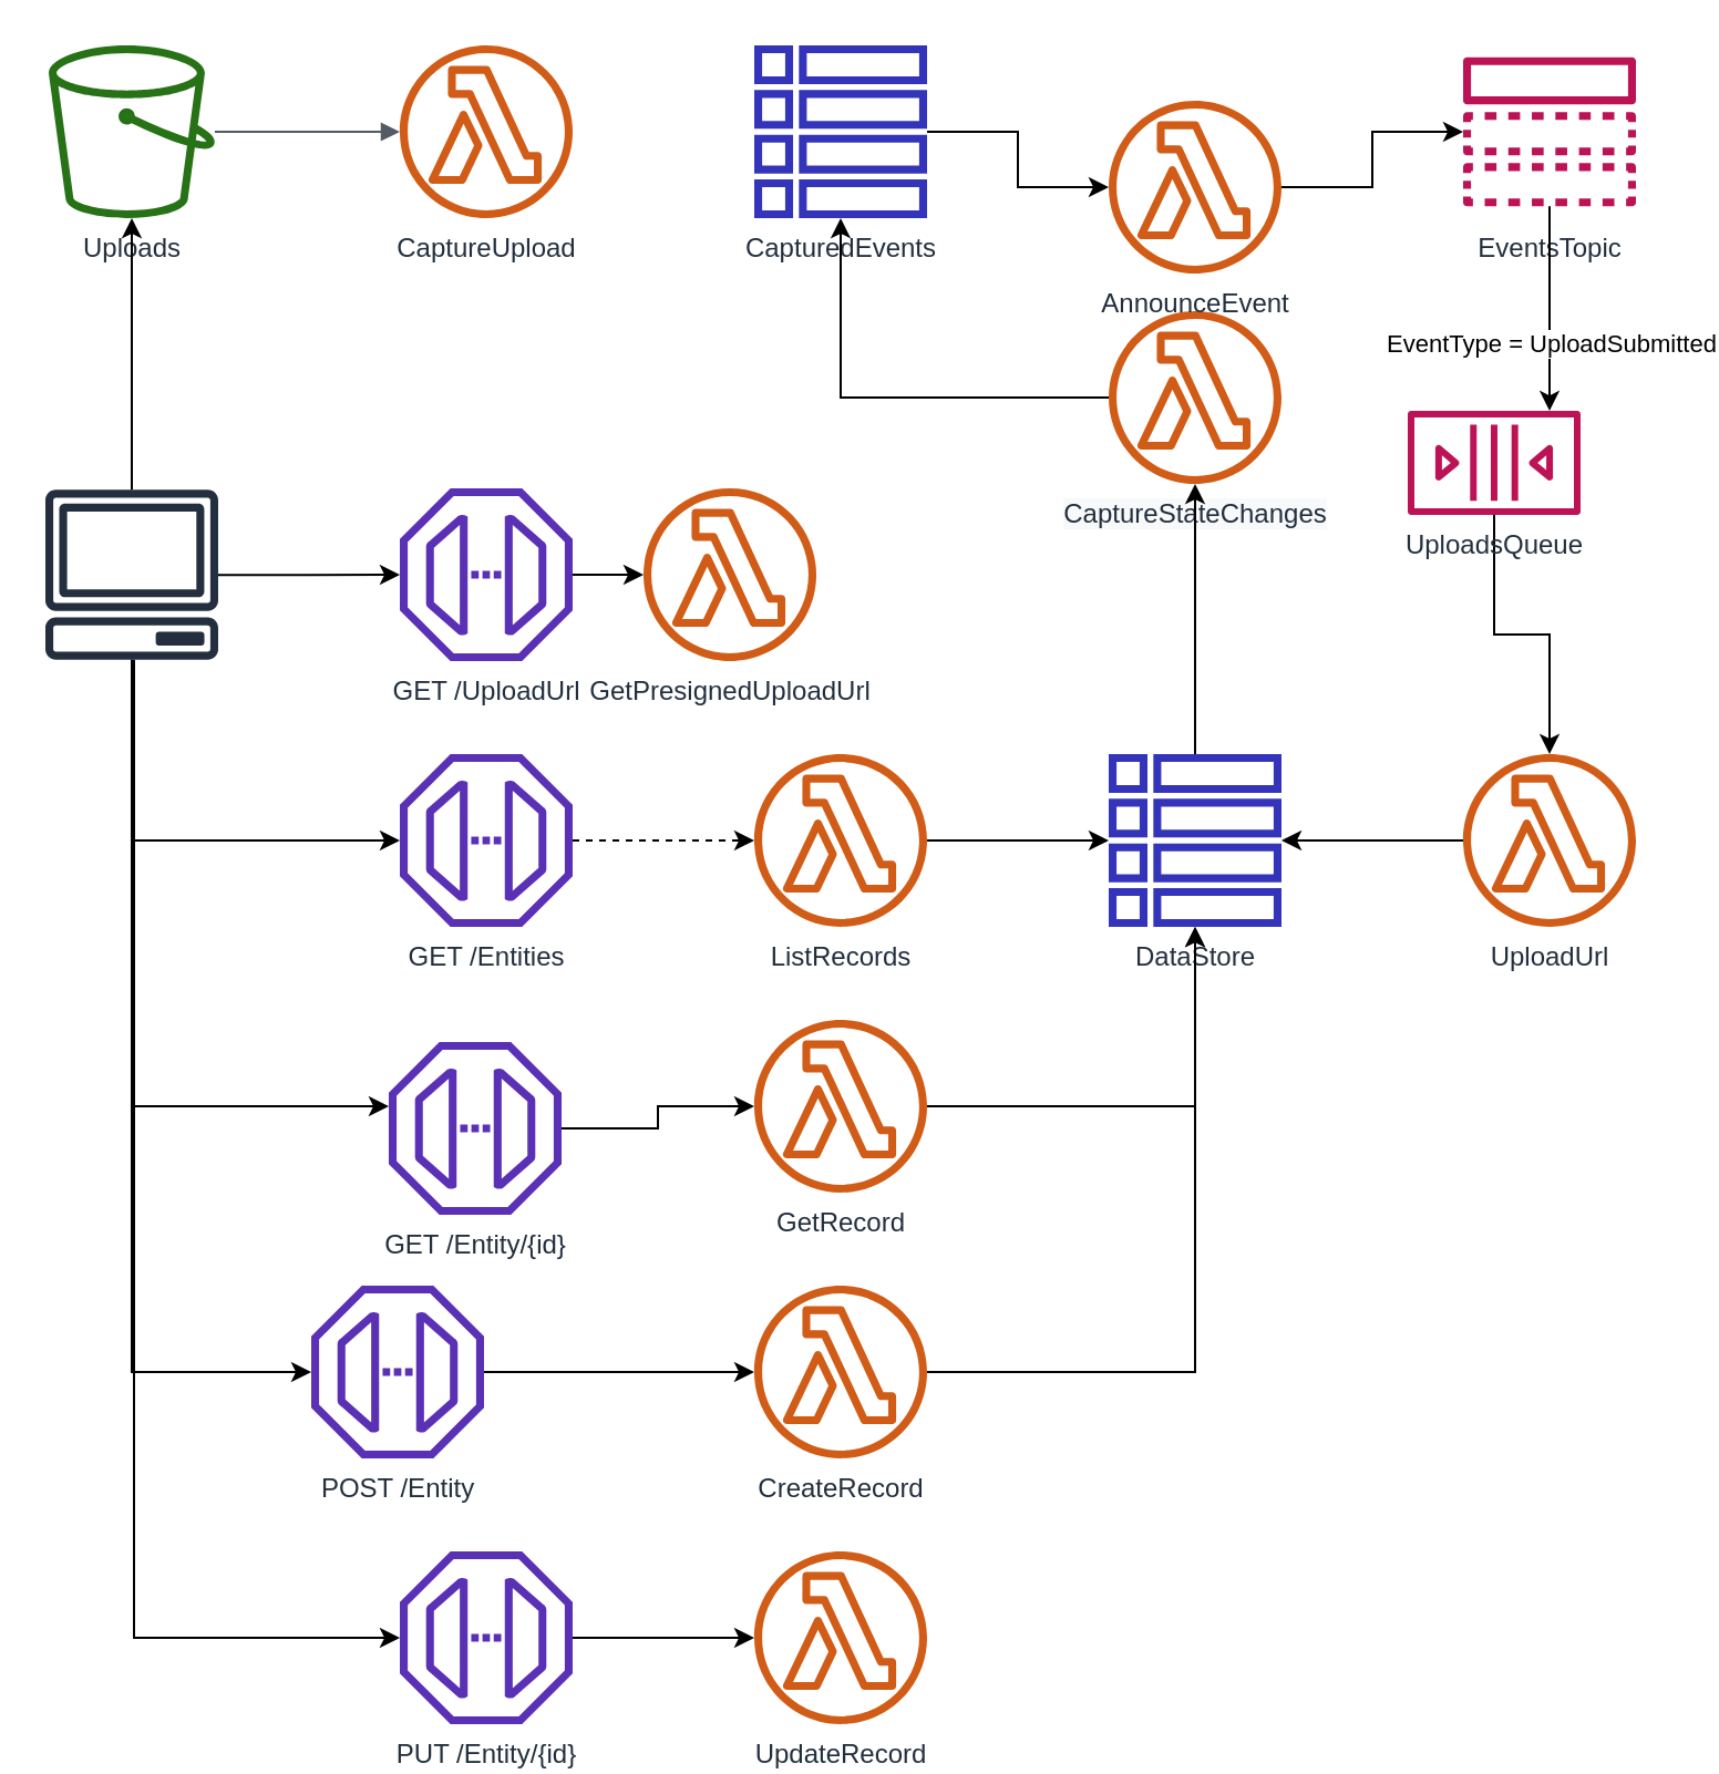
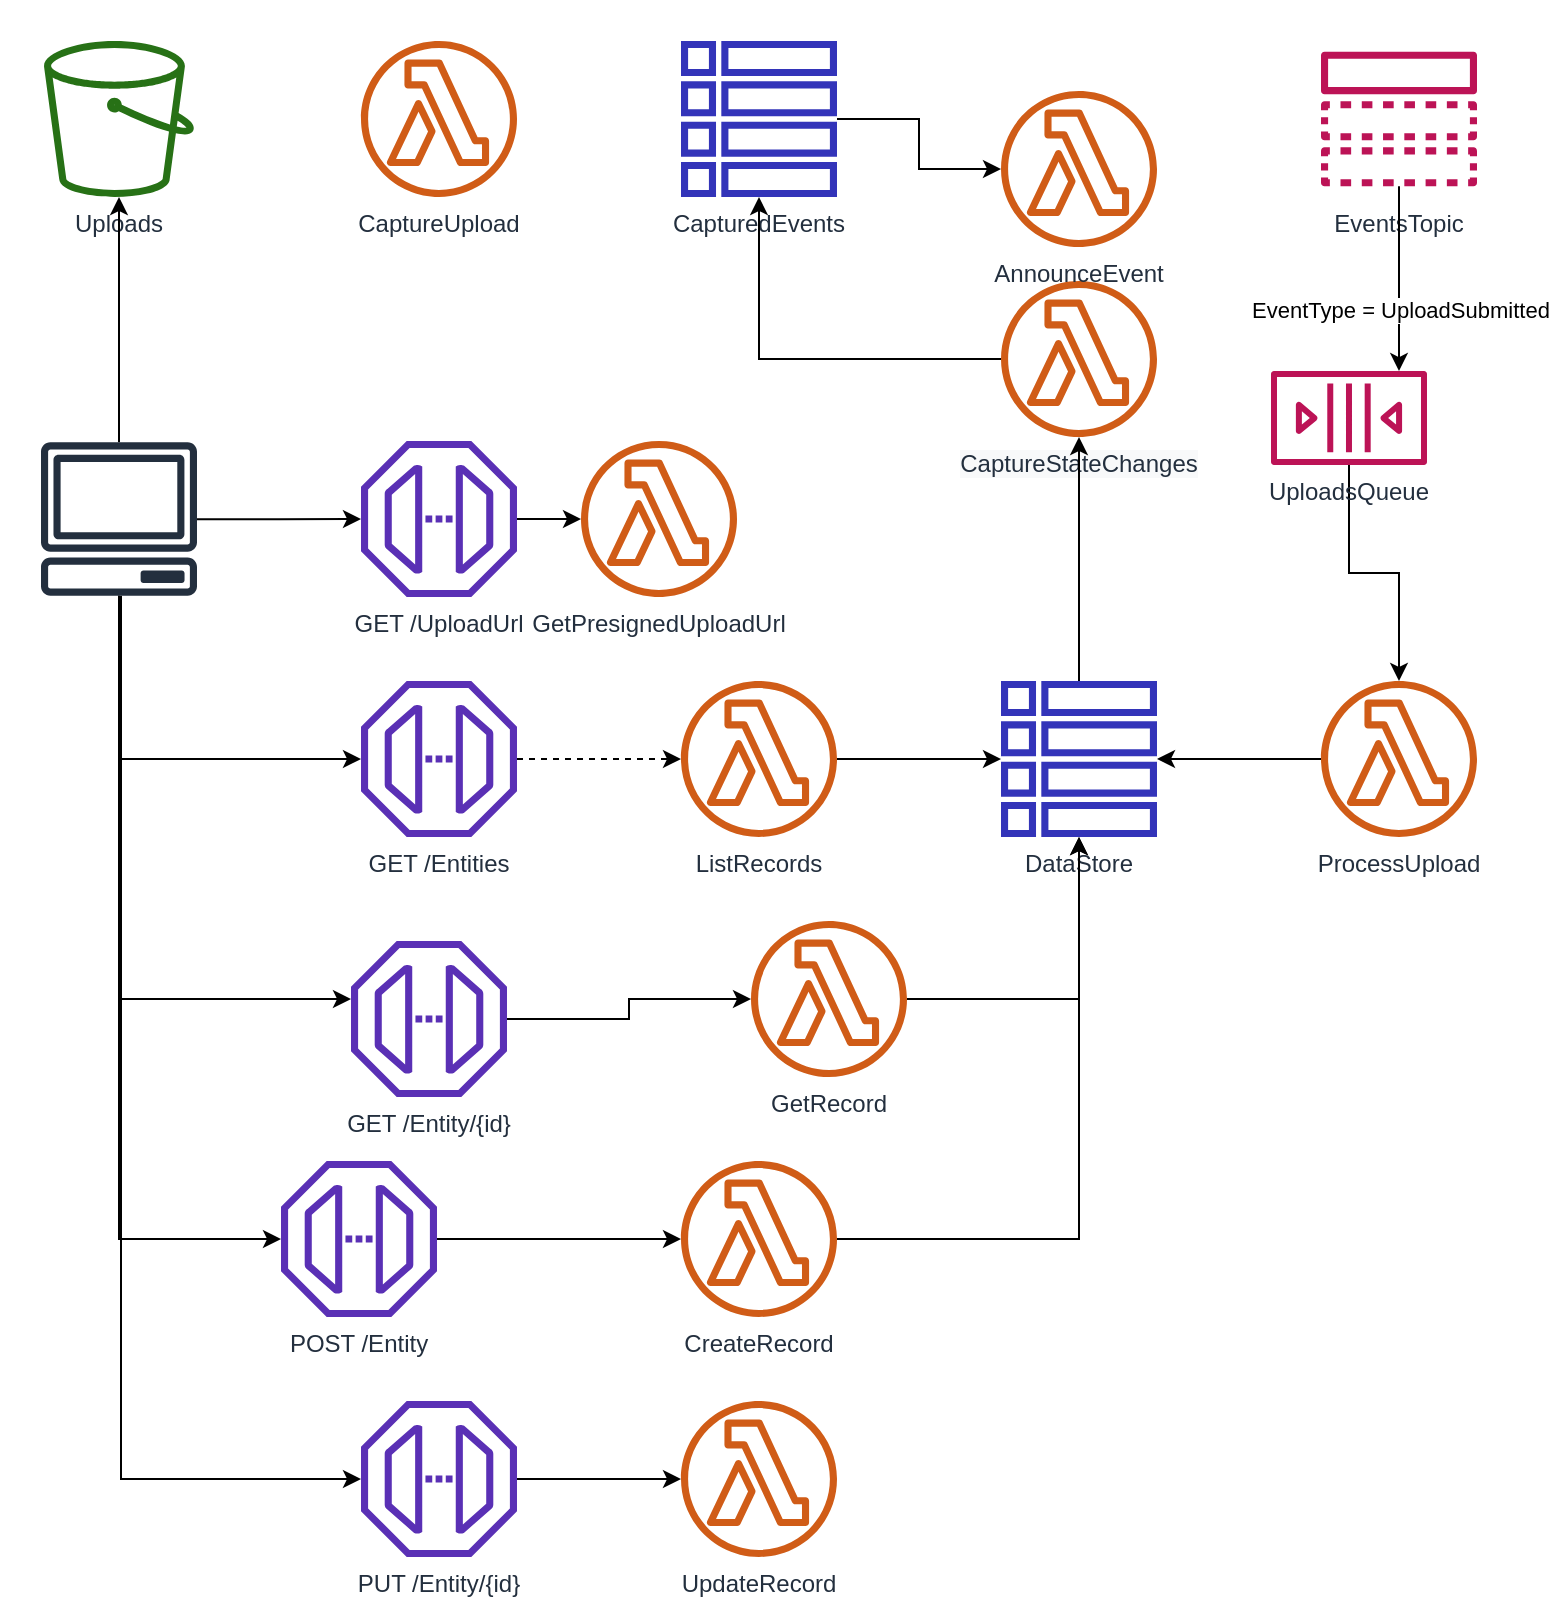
  <mxCell id="0" />
  <mxCell id="1" parent="0" />
  <mxCell id="2" value="&lt;span&gt;Uploads&lt;/span&gt;" style="outlineConnect=0;fontColor=#232F3E;gradientColor=none;fillColor=#277116;strokeColor=none;dashed=0;verticalLabelPosition=bottom;verticalAlign=top;align=center;html=1;fontSize=12;fontStyle=0;pointerEvents=1;shape=mxgraph.aws4.bucket;" parent="1" vertex="1"><mxGeometry x="20" y="20" width="78" height="78" as="geometry" /></mxCell>
  <mxCell id="3" style="edgeStyle=orthogonalEdgeStyle;rounded=0;orthogonalLoop=1;jettySize=auto;html=1;startArrow=none;startFill=0;" parent="1" source="4" target="5" edge="1"><mxGeometry relative="1" as="geometry"><Array as="points"><mxPoint x="610" y="379" /><mxPoint x="610" y="379" /></Array></mxGeometry></mxCell>
- <mxCell id="4" value="&lt;span&gt;UploadUrl&lt;/span&gt;" style="outlineConnect=0;fontColor=#232F3E;gradientColor=none;fillColor=#D05C17;strokeColor=none;dashed=0;verticalLabelPosition=bottom;verticalAlign=top;align=center;html=1;fontSize=12;fontStyle=0;aspect=fixed;pointerEvents=1;shape=mxgraph.aws4.lambda_function;" parent="1" vertex="1"><mxGeometry x="660" y="340" width="78" height="78" as="geometry" /></mxCell>
+ <mxCell id="4" value="&lt;span&gt;ProcessUpload&lt;/span&gt;" style="outlineConnect=0;fontColor=#232F3E;gradientColor=none;fillColor=#D05C17;strokeColor=none;dashed=0;verticalLabelPosition=bottom;verticalAlign=top;align=center;html=1;fontSize=12;fontStyle=0;aspect=fixed;pointerEvents=1;shape=mxgraph.aws4.lambda_function;" parent="1" vertex="1"><mxGeometry x="660" y="340" width="78" height="78" as="geometry" /></mxCell>
  <mxCell id="5" value="DataStore" style="outlineConnect=0;fontColor=#232F3E;gradientColor=none;fillColor=#3334B9;strokeColor=none;dashed=0;verticalLabelPosition=bottom;verticalAlign=top;align=center;html=1;fontSize=12;fontStyle=0;aspect=fixed;pointerEvents=1;shape=mxgraph.aws4.table;" parent="1" vertex="1"><mxGeometry x="500" y="340" width="78" height="78" as="geometry" /></mxCell>
  <mxCell id="6" style="edgeStyle=orthogonalEdgeStyle;rounded=0;orthogonalLoop=1;jettySize=auto;html=1;startArrow=none;startFill=0;dashed=1;" parent="1" source="7" target="12" edge="1"><mxGeometry relative="1" as="geometry" /></mxCell>
  <mxCell id="7" value="&lt;span&gt;GET /Entities&lt;/span&gt;" style="outlineConnect=0;fontColor=#232F3E;gradientColor=none;fillColor=#5A30B5;strokeColor=none;dashed=0;verticalLabelPosition=bottom;verticalAlign=top;align=center;html=1;fontSize=12;fontStyle=0;aspect=fixed;pointerEvents=1;shape=mxgraph.aws4.endpoint;" parent="1" vertex="1"><mxGeometry x="180" y="340" width="78" height="78" as="geometry" /></mxCell>
- <mxCell id="8" value="" style="edgeStyle=orthogonalEdgeStyle;html=1;endArrow=block;elbow=vertical;startArrow=none;endFill=1;strokeColor=#545B64;rounded=0;" parent="1" source="2" target="25" edge="1"><mxGeometry width="100" relative="1" as="geometry"><mxPoint x="487" y="194" as="sourcePoint" /><mxPoint x="587" y="194" as="targetPoint" /></mxGeometry></mxCell>
  <mxCell id="9" style="edgeStyle=orthogonalEdgeStyle;rounded=0;orthogonalLoop=1;jettySize=auto;html=1;startArrow=none;startFill=0;" parent="1" source="10" target="14" edge="1"><mxGeometry relative="1" as="geometry" /></mxCell>
  <mxCell id="10" value="&lt;span&gt;GET /Entity/{id}&lt;/span&gt;" style="outlineConnect=0;fontColor=#232F3E;gradientColor=none;fillColor=#5A30B5;strokeColor=none;dashed=0;verticalLabelPosition=bottom;verticalAlign=top;align=center;html=1;fontSize=12;fontStyle=0;aspect=fixed;pointerEvents=1;shape=mxgraph.aws4.endpoint;" parent="1" vertex="1"><mxGeometry x="175" y="470" width="78" height="78" as="geometry" /></mxCell>
  <mxCell id="11" style="edgeStyle=orthogonalEdgeStyle;rounded=0;orthogonalLoop=1;jettySize=auto;html=1;startArrow=none;startFill=0;" parent="1" source="12" target="5" edge="1"><mxGeometry relative="1" as="geometry" /></mxCell>
  <mxCell id="12" value="ListRecords" style="outlineConnect=0;fontColor=#232F3E;gradientColor=none;fillColor=#D05C17;strokeColor=none;dashed=0;verticalLabelPosition=bottom;verticalAlign=top;align=center;html=1;fontSize=12;fontStyle=0;aspect=fixed;pointerEvents=1;shape=mxgraph.aws4.lambda_function;" parent="1" vertex="1"><mxGeometry x="340" y="340" width="78" height="78" as="geometry" /></mxCell>
  <mxCell id="13" style="edgeStyle=orthogonalEdgeStyle;rounded=0;orthogonalLoop=1;jettySize=auto;html=1;startArrow=none;startFill=0;" parent="1" source="14" target="5" edge="1"><mxGeometry relative="1" as="geometry" /></mxCell>
- <mxCell id="14" value="GetRecord" style="outlineConnect=0;fontColor=#232F3E;gradientColor=none;fillColor=#D05C17;strokeColor=none;dashed=0;verticalLabelPosition=bottom;verticalAlign=top;align=center;html=1;fontSize=12;fontStyle=0;aspect=fixed;pointerEvents=1;shape=mxgraph.aws4.lambda_function;" parent="1" vertex="1"><mxGeometry x="340" y="460" width="78" height="78" as="geometry" /></mxCell>
+ <mxCell id="14" value="GetRecord" style="outlineConnect=0;fontColor=#232F3E;gradientColor=none;fillColor=#D05C17;strokeColor=none;dashed=0;verticalLabelPosition=bottom;verticalAlign=top;align=center;html=1;fontSize=12;fontStyle=0;aspect=fixed;pointerEvents=1;shape=mxgraph.aws4.lambda_function;" parent="1" vertex="1"><mxGeometry x="375" y="460" width="78" height="78" as="geometry" /></mxCell>
  <mxCell id="15" style="edgeStyle=orthogonalEdgeStyle;rounded=0;orthogonalLoop=1;jettySize=auto;html=1;startArrow=none;startFill=0;" parent="1" source="21" target="2" edge="1"><mxGeometry relative="1" as="geometry" /></mxCell>
  <mxCell id="16" style="edgeStyle=orthogonalEdgeStyle;rounded=0;orthogonalLoop=1;jettySize=auto;html=1;startArrow=none;startFill=0;" parent="1" source="21" target="24" edge="1"><mxGeometry relative="1" as="geometry" /></mxCell>
  <mxCell id="17" style="edgeStyle=orthogonalEdgeStyle;rounded=0;orthogonalLoop=1;jettySize=auto;html=1;startArrow=none;startFill=0;" parent="1" source="21" target="7" edge="1"><mxGeometry relative="1" as="geometry"><Array as="points"><mxPoint x="59" y="379" /></Array></mxGeometry></mxCell>
  <mxCell id="18" style="edgeStyle=orthogonalEdgeStyle;rounded=0;orthogonalLoop=1;jettySize=auto;html=1;startArrow=none;startFill=0;" parent="1" source="21" target="10" edge="1"><mxGeometry relative="1" as="geometry"><Array as="points"><mxPoint x="59" y="499" /></Array></mxGeometry></mxCell>
  <mxCell id="19" style="edgeStyle=orthogonalEdgeStyle;rounded=0;orthogonalLoop=1;jettySize=auto;html=1;startArrow=none;startFill=0;" parent="1" source="21" target="39" edge="1"><mxGeometry relative="1" as="geometry"><Array as="points"><mxPoint x="59" y="619" /></Array></mxGeometry></mxCell>
  <mxCell id="20" style="edgeStyle=orthogonalEdgeStyle;rounded=0;orthogonalLoop=1;jettySize=auto;html=1;startArrow=none;startFill=0;" parent="1" source="21" target="43" edge="1"><mxGeometry relative="1" as="geometry"><Array as="points"><mxPoint x="60" y="739" /></Array></mxGeometry></mxCell>
  <mxCell id="21" value="" style="outlineConnect=0;fontColor=#232F3E;gradientColor=none;fillColor=#232F3E;strokeColor=none;dashed=0;verticalLabelPosition=bottom;verticalAlign=top;align=center;html=1;fontSize=12;fontStyle=0;pointerEvents=1;shape=mxgraph.aws4.client;" parent="1" vertex="1"><mxGeometry x="20" y="220" width="78" height="78" as="geometry" /></mxCell>
  <mxCell id="22" value="&lt;span style=&quot;text-align: left&quot;&gt;GetPresignedUploadUrl&lt;/span&gt;" style="outlineConnect=0;fontColor=#232F3E;gradientColor=none;fillColor=#D05C17;strokeColor=none;dashed=0;verticalLabelPosition=bottom;verticalAlign=top;align=center;html=1;fontSize=12;fontStyle=0;aspect=fixed;pointerEvents=1;shape=mxgraph.aws4.lambda_function;" parent="1" vertex="1"><mxGeometry x="290" y="220" width="78" height="78" as="geometry" /></mxCell>
  <mxCell id="23" style="edgeStyle=orthogonalEdgeStyle;rounded=0;orthogonalLoop=1;jettySize=auto;html=1;startArrow=none;startFill=0;" parent="1" source="24" target="22" edge="1"><mxGeometry relative="1" as="geometry" /></mxCell>
  <mxCell id="24" value="GET /UploadUrl" style="outlineConnect=0;fontColor=#232F3E;gradientColor=none;fillColor=#5A30B5;strokeColor=none;dashed=0;verticalLabelPosition=bottom;verticalAlign=top;align=center;html=1;fontSize=12;fontStyle=0;aspect=fixed;pointerEvents=1;shape=mxgraph.aws4.endpoint;" parent="1" vertex="1"><mxGeometry x="180" y="220" width="78" height="78" as="geometry" /></mxCell>
  <mxCell id="25" value="&lt;span&gt;CaptureUpload&lt;/span&gt;" style="outlineConnect=0;fontColor=#232F3E;gradientColor=none;fillColor=#D05C17;strokeColor=none;dashed=0;verticalLabelPosition=bottom;verticalAlign=top;align=center;html=1;fontSize=12;fontStyle=0;aspect=fixed;pointerEvents=1;shape=mxgraph.aws4.lambda_function;" parent="1" vertex="1"><mxGeometry x="180" y="20" width="78" height="78" as="geometry" /></mxCell>
- <mxCell id="26" style="edgeStyle=orthogonalEdgeStyle;rounded=0;orthogonalLoop=1;jettySize=auto;html=1;startArrow=none;startFill=0;" parent="1" source="32" target="30" edge="1"><mxGeometry relative="1" as="geometry" /></mxCell>
  <mxCell id="27" style="edgeStyle=orthogonalEdgeStyle;rounded=0;orthogonalLoop=1;jettySize=auto;html=1;startArrow=none;startFill=0;" parent="1" source="28" target="32" edge="1"><mxGeometry relative="1" as="geometry" /></mxCell>
  <mxCell id="28" value="&lt;span&gt;CapturedEvents&lt;/span&gt;" style="outlineConnect=0;fontColor=#232F3E;gradientColor=none;fillColor=#3334B9;strokeColor=none;dashed=0;verticalLabelPosition=bottom;verticalAlign=top;align=center;html=1;fontSize=12;fontStyle=0;aspect=fixed;pointerEvents=1;shape=mxgraph.aws4.table;" parent="1" vertex="1"><mxGeometry x="340" y="20" width="78" height="78" as="geometry" /></mxCell>
  <mxCell id="29" style="edgeStyle=orthogonalEdgeStyle;rounded=0;orthogonalLoop=1;jettySize=auto;html=1;startArrow=none;startFill=0;" parent="1" source="35" target="4" edge="1"><mxGeometry relative="1" as="geometry"><Array as="points" /></mxGeometry></mxCell>
  <mxCell id="30" value="&lt;span&gt;EventsTopic&lt;/span&gt;" style="outlineConnect=0;fontColor=#232F3E;gradientColor=none;fillColor=#BC1356;strokeColor=none;dashed=0;verticalLabelPosition=bottom;verticalAlign=top;align=center;html=1;fontSize=12;fontStyle=0;pointerEvents=1;shape=mxgraph.aws4.topic;" parent="1" vertex="1"><mxGeometry x="660" y="20" width="78" height="78" as="geometry" /></mxCell>
  <mxCell id="31" value="&lt;span style=&quot;font-family: &amp;#34;helvetica&amp;#34; ; font-size: 12px ; font-style: normal ; font-weight: 400 ; letter-spacing: normal ; text-align: center ; text-indent: 0px ; text-transform: none ; word-spacing: 0px ; background-color: rgb(248 , 249 , 250) ; float: none ; display: inline&quot;&gt;CaptureStateChanges&lt;/span&gt;&lt;br&gt;" style="outlineConnect=0;fontColor=#232F3E;gradientColor=none;fillColor=#D05C17;strokeColor=none;dashed=0;verticalLabelPosition=bottom;verticalAlign=top;align=center;html=1;fontSize=12;fontStyle=0;aspect=fixed;pointerEvents=1;shape=mxgraph.aws4.lambda_function;" parent="1" vertex="1"><mxGeometry x="500" y="140" width="78" height="78" as="geometry" /></mxCell>
  <mxCell id="32" value="AnnounceEvent" style="outlineConnect=0;fontColor=#232F3E;gradientColor=none;fillColor=#D05C17;strokeColor=none;dashed=0;verticalLabelPosition=bottom;verticalAlign=top;align=center;html=1;fontSize=12;fontStyle=0;aspect=fixed;pointerEvents=1;shape=mxgraph.aws4.lambda_function;" parent="1" vertex="1"><mxGeometry x="500" y="45" width="78" height="78" as="geometry" /></mxCell>
  <mxCell id="33" style="edgeStyle=orthogonalEdgeStyle;rounded=0;orthogonalLoop=1;jettySize=auto;html=1;startArrow=none;startFill=0;" parent="1" source="31" target="28" edge="1"><mxGeometry relative="1" as="geometry"><mxPoint x="1419" y="237" as="sourcePoint" /><mxPoint x="577.41" y="139" as="targetPoint" /></mxGeometry></mxCell>
  <mxCell id="34" style="edgeStyle=orthogonalEdgeStyle;rounded=0;orthogonalLoop=1;jettySize=auto;html=1;startArrow=none;startFill=0;" parent="1" source="5" target="31" edge="1"><mxGeometry relative="1" as="geometry"><mxPoint x="1017.91" y="459" as="sourcePoint" /><mxPoint x="1139" y="380" as="targetPoint" /></mxGeometry></mxCell>
  <mxCell id="35" value="UploadsQueue" style="outlineConnect=0;fontColor=#232F3E;gradientColor=none;fillColor=#BC1356;strokeColor=none;dashed=0;verticalLabelPosition=bottom;verticalAlign=top;align=center;html=1;fontSize=12;fontStyle=0;aspect=fixed;pointerEvents=1;shape=mxgraph.aws4.queue;" parent="1" vertex="1"><mxGeometry x="635" y="185" width="78" height="47" as="geometry" /></mxCell>
  <mxCell id="36" style="edgeStyle=orthogonalEdgeStyle;rounded=0;orthogonalLoop=1;jettySize=auto;html=1;startArrow=none;startFill=0;" parent="1" source="30" target="35" edge="1"><mxGeometry relative="1" as="geometry"><mxPoint x="699" y="92.625" as="sourcePoint" /><mxPoint x="618" y="219" as="targetPoint" /><Array as="points"><mxPoint x="699" y="219" /></Array></mxGeometry></mxCell>
  <mxCell id="37" value="EventType = UploadSubmitted" style="edgeLabel;html=1;align=center;verticalAlign=middle;resizable=0;points=[];" parent="36" vertex="1" connectable="0"><mxGeometry x="-0.181" relative="1" as="geometry"><mxPoint y="23.38" as="offset" /></mxGeometry></mxCell>
  <mxCell id="38" style="edgeStyle=orthogonalEdgeStyle;rounded=0;orthogonalLoop=1;jettySize=auto;html=1;startArrow=none;startFill=0;" parent="1" source="39" target="41" edge="1"><mxGeometry relative="1" as="geometry" /></mxCell>
  <mxCell id="39" value="&lt;span&gt;POST /Entity&lt;/span&gt;" style="outlineConnect=0;fontColor=#232F3E;gradientColor=none;fillColor=#5A30B5;strokeColor=none;dashed=0;verticalLabelPosition=bottom;verticalAlign=top;align=center;html=1;fontSize=12;fontStyle=0;aspect=fixed;pointerEvents=1;shape=mxgraph.aws4.endpoint;" parent="1" vertex="1"><mxGeometry x="140" y="580" width="78" height="78" as="geometry" /></mxCell>
  <mxCell id="40" style="edgeStyle=orthogonalEdgeStyle;rounded=0;orthogonalLoop=1;jettySize=auto;html=1;startArrow=none;startFill=0;" parent="1" source="41" target="5" edge="1"><mxGeometry relative="1" as="geometry" /></mxCell>
  <mxCell id="41" value="CreateRecord" style="outlineConnect=0;fontColor=#232F3E;gradientColor=none;fillColor=#D05C17;strokeColor=none;dashed=0;verticalLabelPosition=bottom;verticalAlign=top;align=center;html=1;fontSize=12;fontStyle=0;aspect=fixed;pointerEvents=1;shape=mxgraph.aws4.lambda_function;" parent="1" vertex="1"><mxGeometry x="340" y="580" width="78" height="78" as="geometry" /></mxCell>
  <mxCell id="42" style="edgeStyle=orthogonalEdgeStyle;rounded=0;orthogonalLoop=1;jettySize=auto;html=1;startArrow=none;startFill=0;" parent="1" source="43" target="44" edge="1"><mxGeometry relative="1" as="geometry" /></mxCell>
  <mxCell id="43" value="&lt;span&gt;PUT /Entity/{id}&lt;/span&gt;" style="outlineConnect=0;fontColor=#232F3E;gradientColor=none;fillColor=#5A30B5;strokeColor=none;dashed=0;verticalLabelPosition=bottom;verticalAlign=top;align=center;html=1;fontSize=12;fontStyle=0;aspect=fixed;pointerEvents=1;shape=mxgraph.aws4.endpoint;" parent="1" vertex="1"><mxGeometry x="180" y="700" width="78" height="78" as="geometry" /></mxCell>
  <mxCell id="44" value="UpdateRecord" style="outlineConnect=0;fontColor=#232F3E;gradientColor=none;fillColor=#D05C17;strokeColor=none;dashed=0;verticalLabelPosition=bottom;verticalAlign=top;align=center;html=1;fontSize=12;fontStyle=0;aspect=fixed;pointerEvents=1;shape=mxgraph.aws4.lambda_function;" parent="1" vertex="1"><mxGeometry x="340" y="700" width="78" height="78" as="geometry" /></mxCell>
